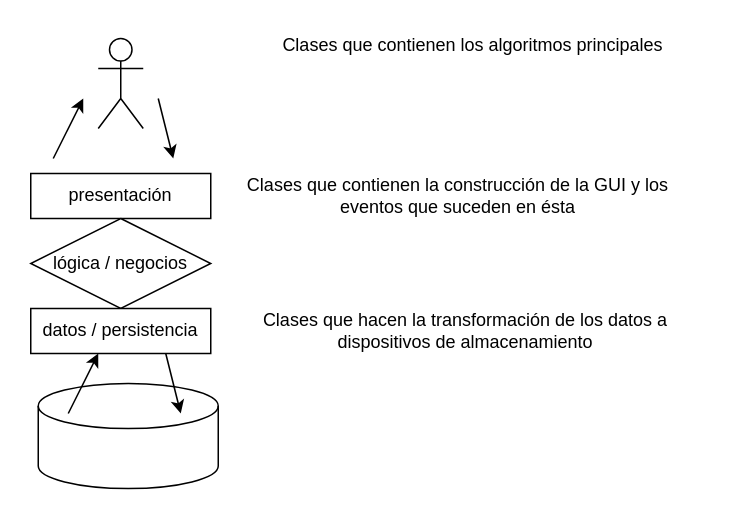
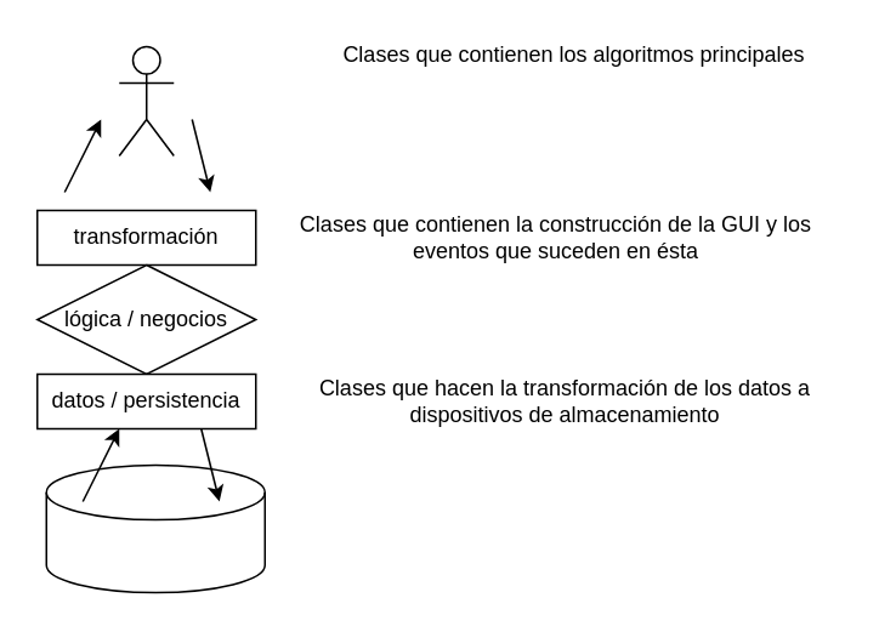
  <mxCell id="0" />
  <mxCell id="1" parent="0" />
  <mxCell id="2" value="&lt;br&gt;" style="shape=umlActor;verticalLabelPosition=bottom;verticalAlign=top;html=1;outlineConnect=0;" vertex="1" parent="1"><mxGeometry x="65" y="25" width="30" height="60" as="geometry" /></mxCell>
- <mxCell id="3" value="presentación" style="rounded=0;whiteSpace=wrap;html=1;" vertex="1" parent="1"><mxGeometry x="20" y="115" width="120" height="30" as="geometry" /></mxCell>
+ <mxCell id="3" value="transformación" style="rounded=0;whiteSpace=wrap;html=1;" vertex="1" parent="1"><mxGeometry x="20" y="115" width="120" height="30" as="geometry" /></mxCell>
  <mxCell id="4" value="lógica / negocios" style="rhombus;whiteSpace=wrap;html=1;" vertex="1" parent="1"><mxGeometry x="20" y="145" width="120" height="60" as="geometry" /></mxCell>
  <mxCell id="5" value="datos / persistencia" style="rounded=0;whiteSpace=wrap;html=1;" vertex="1" parent="1"><mxGeometry x="20" y="205" width="120" height="30" as="geometry" /></mxCell>
  <mxCell id="6" value="" style="shape=cylinder3;whiteSpace=wrap;html=1;boundedLbl=1;backgroundOutline=1;size=15;" vertex="1" parent="1"><mxGeometry x="25" y="255" width="120" height="70" as="geometry" /></mxCell>
  <mxCell id="7" value="" style="endArrow=classic;html=1;" edge="1" parent="1"><mxGeometry width="50" height="50" relative="1" as="geometry"><mxPoint x="35" y="105" as="sourcePoint" /><mxPoint x="55" y="65" as="targetPoint" /></mxGeometry></mxCell>
  <mxCell id="8" value="" style="endArrow=classic;html=1;" edge="1" parent="1"><mxGeometry width="50" height="50" relative="1" as="geometry"><mxPoint x="105" y="65" as="sourcePoint" /><mxPoint x="115" y="105" as="targetPoint" /></mxGeometry></mxCell>
  <mxCell id="9" value="" style="endArrow=classic;html=1;" edge="1" parent="1"><mxGeometry width="50" height="50" relative="1" as="geometry"><mxPoint x="45" y="275" as="sourcePoint" /><mxPoint x="65" y="235" as="targetPoint" /></mxGeometry></mxCell>
  <mxCell id="10" value="" style="endArrow=classic;html=1;" edge="1" parent="1"><mxGeometry width="50" height="50" relative="1" as="geometry"><mxPoint x="110" y="235" as="sourcePoint" /><mxPoint x="120" y="275" as="targetPoint" /></mxGeometry></mxCell>
  <mxCell id="11" value="Clases que contienen los algoritmos principales" style="text;html=1;strokeColor=none;fillColor=none;align=center;verticalAlign=middle;whiteSpace=wrap;rounded=0;" vertex="1" parent="1"><mxGeometry x="160" y="20" width="310" height="20" as="geometry" /></mxCell>
  <mxCell id="12" value="Clases que contienen la construcción de la GUI y los eventos que suceden en ésta" style="text;html=1;strokeColor=none;fillColor=none;align=center;verticalAlign=middle;whiteSpace=wrap;rounded=0;" vertex="1" parent="1"><mxGeometry x="145" y="120" width="320" height="20" as="geometry" /></mxCell>
  <mxCell id="13" value="Clases que hacen la transformación de los datos a dispositivos de almacenamiento" style="text;html=1;strokeColor=none;fillColor=none;align=center;verticalAlign=middle;whiteSpace=wrap;rounded=0;" vertex="1" parent="1"><mxGeometry x="155" y="210" width="310" height="20" as="geometry" /></mxCell>
